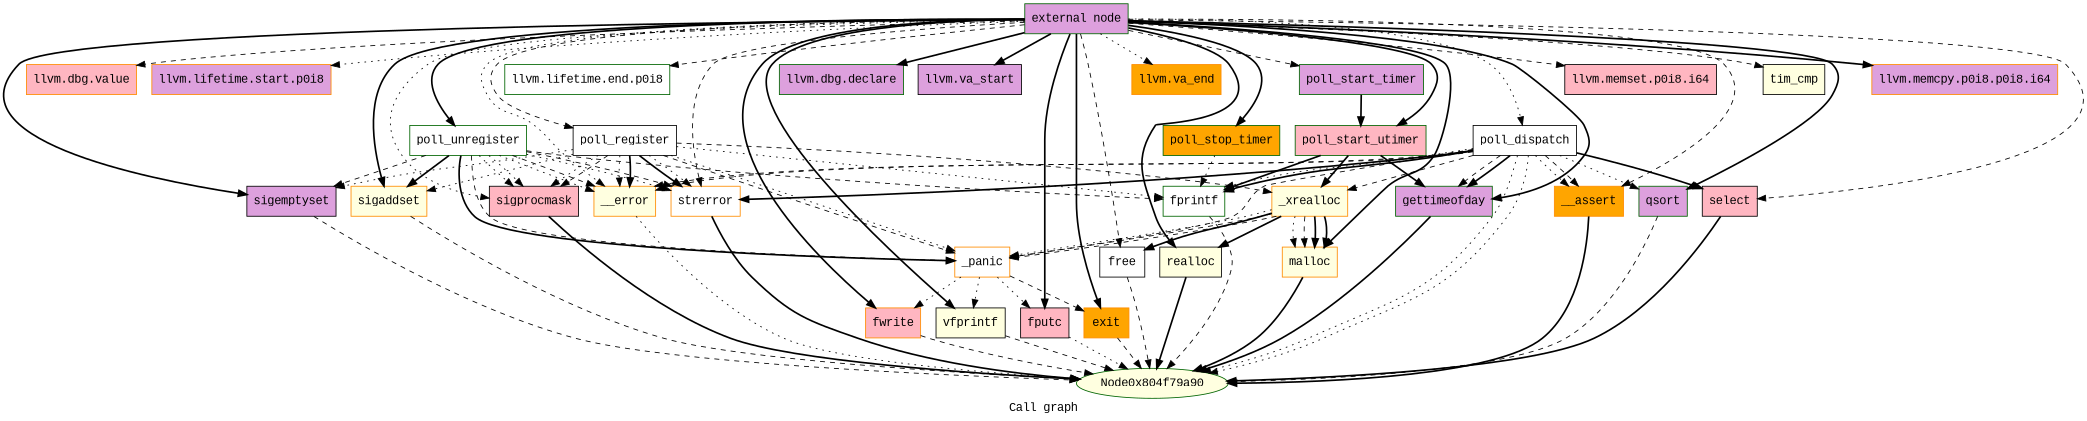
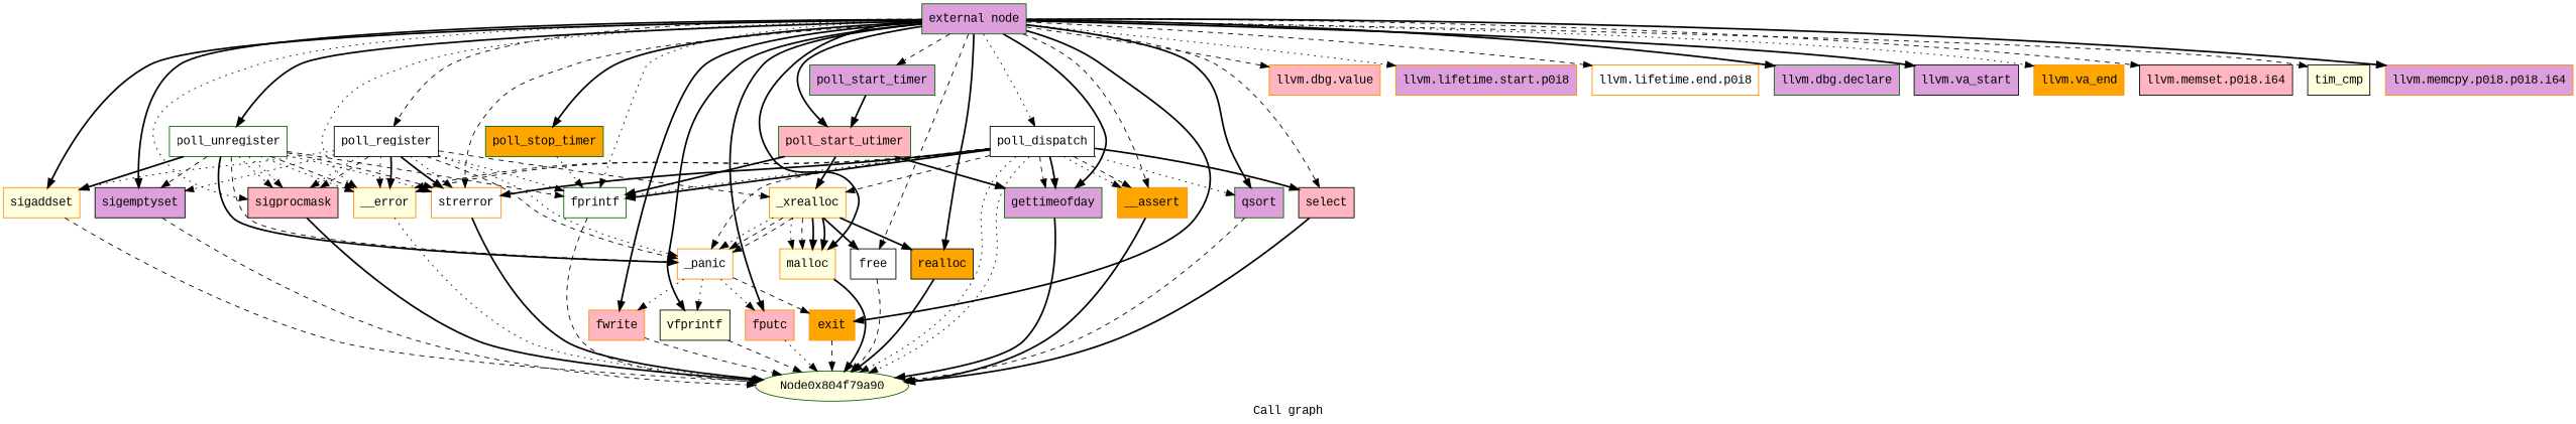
  digraph {
    fontname="Liberation Mono"
    label="Call graph"
    node [color=darkorange fillcolor=plum fontname="Liberation Mono" shape=record style=filled]
    edge [fontname="Liberation Mono" style=bold]
    n1 [color=darkgreen label="{external node}"]
    n2 [color=black fillcolor=white label="{poll_register}"]
    n3 [fillcolor=lightpink label="{llvm.dbg.value}"]
    n4 [label="{llvm.lifetime.start.p0i8}"]
    n5 [color=black label="{sigemptyset}"]
    n6 [fillcolor=lightyellow label="{sigaddset}"]
    n7 [color=black fillcolor=lightpink label="{sigprocmask}"]
    n8 [fillcolor=lightyellow label="{__error}"]
    n9 [fillcolor=white label="{strerror}"]
-   n10 [color=darkgreen fillcolor=white label="{llvm.lifetime.end.p0i8}"]
+   n10 [fillcolor=white label="{llvm.lifetime.end.p0i8}"]
    n11 [color=darkgreen fillcolor=white label="{fprintf}"]
    n12 [fillcolor=lightyellow label="{malloc}"]
    n13 [color=black fillcolor=white label="{free}"]
-   n14 [color=black fillcolor=lightyellow label="{realloc}"]
+   n14 [color=black fillcolor=orange label="{realloc}"]
    n15 [color=darkgreen label="{llvm.dbg.declare}"]
    n16 [color=black label="{llvm.va_start}"]
    n17 [fillcolor=lightpink label="{fwrite}"]
    n18 [color=black fillcolor=lightyellow label="{vfprintf}"]
-   n19 [color=black fillcolor=lightpink label="{fputc}"]
+   n19 [fillcolor=lightpink label="{fputc}"]
    n20 [fillcolor=orange label="{llvm.va_end}"]
    n21 [fillcolor=orange label="{exit}"]
    n22 [color=darkgreen fillcolor=white label="{poll_unregister}"]
    n23 [color=darkgreen label="{poll_start_timer}"]
    n24 [color=darkgreen fillcolor=lightpink label="{poll_start_utimer}"]
    n25 [color=darkgreen label="{gettimeofday}"]
    n26 [color=darkgreen fillcolor=orange label="{poll_stop_timer}"]
    n27 [color=black fillcolor=white label="{poll_dispatch}"]
    n28 [color=black fillcolor=lightpink label="{llvm.memset.p0i8.i64}"]
    n29 [fillcolor=orange label="{__assert}"]
    n30 [color=black fillcolor=lightyellow label="{tim_cmp}"]
    n31 [color=darkgreen label="{qsort}"]
    n32 [label="{llvm.memcpy.p0i8.p0i8.i64}"]
    n33 [color=black fillcolor=lightpink label="{select}"]
    n34 [fillcolor=white label="{_panic}"]
    n35 [fillcolor=lightyellow label="{_xrealloc}"]
    n36 [color=darkgreen fillcolor=lightyellow label=Node0x804f79a90 shape=""]
    n1 -> n2 [style=dashed]
    n1 -> n3 [style=dashed]
    n1 -> n4 [style=dotted]
    n1 -> n5
    n1 -> n6
    n1 -> n7 [style=dotted]
    n1 -> n8 [style=dotted]
    n1 -> n9 [style=dashed]
    n1 -> n10 [style=dashed]
+   n1 -> n11 [style=dotted]
    n1 -> n12
    n1 -> n13 [style=dashed]
    n1 -> n14
    n1 -> n15
    n1 -> n16
    n1 -> n17
    n1 -> n18
    n1 -> n19
    n1 -> n20 [style=dotted]
    n1 -> n21
    n1 -> n22
    n1 -> n23 [style=dashed]
    n1 -> n24
    n1 -> n25
    n1 -> n26
    n1 -> n27 [style=dotted]
    n1 -> n28 [style=dashed]
    n1 -> n29 [style=dashed]
    n1 -> n30 [style=dashed]
    n1 -> n31
    n1 -> n32
    n1 -> n33 [style=dashed]
    n2 -> n5 [style=dotted]
    n2 -> n6 [style=dotted]
    n2 -> n7 [style=dotted]
    n2 -> n7 [style=dashed]
    n2 -> n8 [style=dotted]
    n2 -> n8
    n2 -> n9
    n2 -> n9 [style=dotted]
    n2 -> n11 [style=dotted]
    n2 -> n34 [style=dashed]
    n2 -> n34 [style=dotted]
    n2 -> n35 [style=dashed]
    n5 -> n36 [style=dashed]
    n6 -> n36 [style=dashed]
    n7 -> n36
    n8 -> n36 [style=dotted]
    n9 -> n36
    n11 -> n36 [style=dashed]
    n12 -> n36
    n13 -> n36 [style=dashed]
    n14 -> n36
    n17 -> n36 [style=dashed]
    n18 -> n36 [style=dashed]
    n19 -> n36 [style=dotted]
    n21 -> n36 [style=dashed]
    n22 -> n5 [style=dashed]
    n22 -> n6
    n22 -> n7 [style=dotted]
    n22 -> n7 [style=dotted]
    n22 -> n8 [style=dotted]
    n22 -> n8 [style=dashed]
    n22 -> n9 [style=dotted]
    n22 -> n9 [style=dashed]
    n22 -> n11 [style=dashed]
    n22 -> n34
    n22 -> n34 [style=dashed]
    n23 -> n24
    n24 -> n11
    n24 -> n25
    n24 -> n35
    n25 -> n36
    n26 -> n11 [style=dotted]
    n27 -> n8 [style=dashed]
    n27 -> n8 [style=dashed]
    n27 -> n9
    n27 -> n11 [style=dotted]
    n27 -> n11
    n27 -> n25 [style=dashed]
    n27 -> n25
    n27 -> n29 [style=dotted]
    n27 -> n29 [style=dashed]
    n27 -> n31 [style=dotted]
    n27 -> n33
    n27 -> n34 [style=dashed]
    n27 -> n35 [style=dashed]
    n27 -> n36 [style=dotted]
    n27 -> n36 [style=dotted]
    n29 -> n36
    n31 -> n36 [style=dashed]
    n33 -> n36
    n34 -> n17 [style=dotted]
    n34 -> n18 [style=dotted]
    n34 -> n19 [style=dotted]
    n34 -> n21 [style=dashed]
    n35 -> n12 [style=dotted]
    n35 -> n12 [style=dashed]
    n35 -> n12
    n35 -> n12
    n35 -> n13
    n35 -> n14
    n35 -> n34 [style=dotted]
    n35 -> n34 [style=dashed]
    n35 -> n34 [style=dashed]
  }
